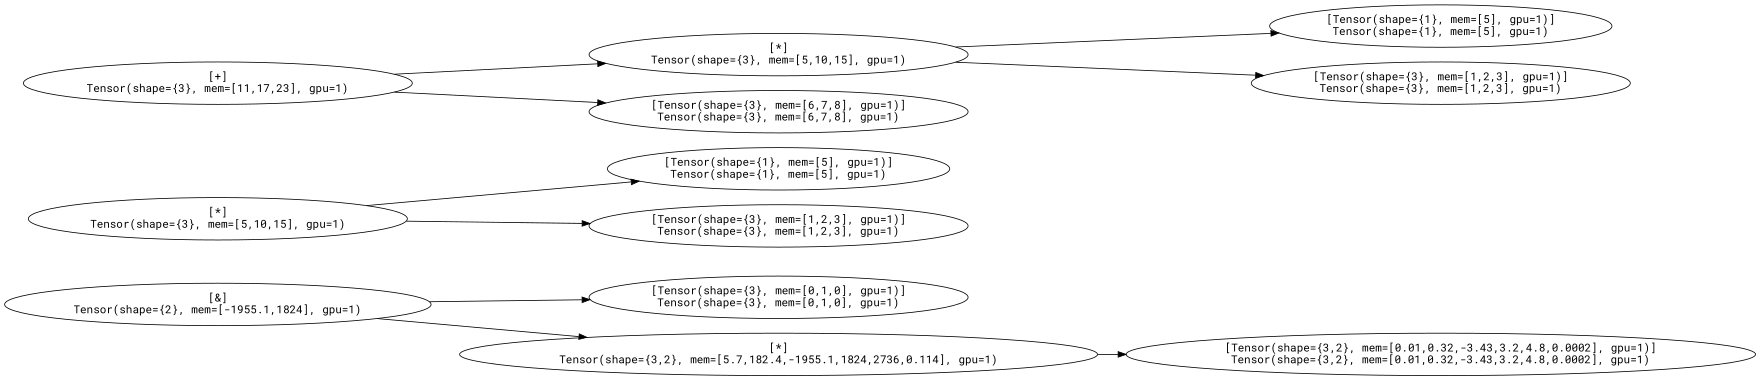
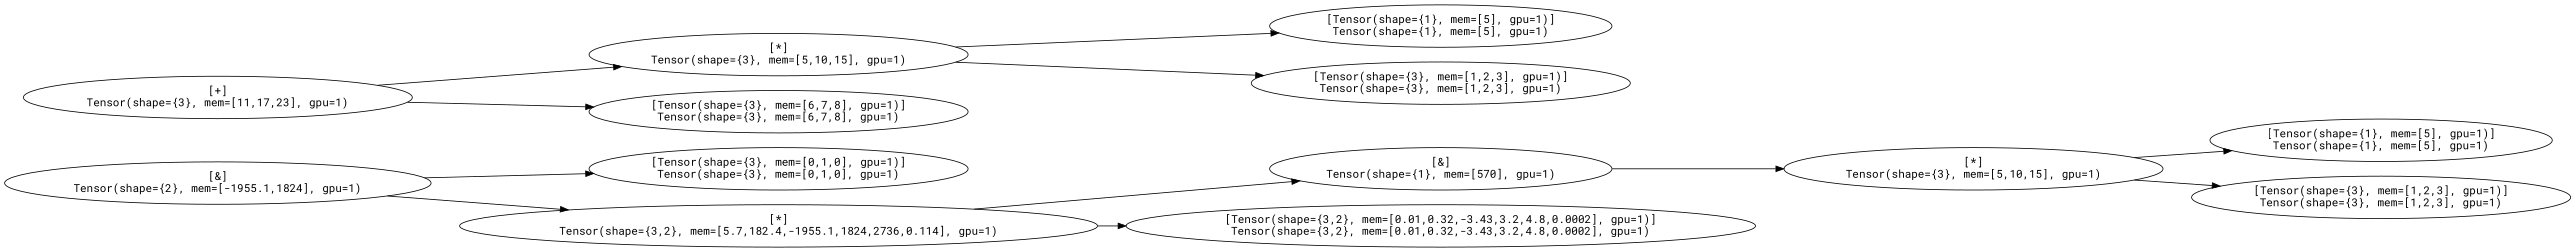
  digraph {
    fontname="Roboto Mono"
    rankdir=LR
    node [fontname="Roboto Mono"]
    edge [fontname="Roboto Mono"]
    n1 [label="[&]\nTensor(shape={2}, mem=[-1955.1,1824], gpu=1)"]
    n2 [label="[Tensor(shape={3}, mem=[0,1,0], gpu=1)]\nTensor(shape={3}, mem=[0,1,0], gpu=1)"]
    n3 [label="[*]\nTensor(shape={3,2}, mem=[5.7,182.4,-1955.1,1824,2736,0.114], gpu=1)"]
+   n4 [label="[&]\nTensor(shape={1}, mem=[570], gpu=1)"]
    n5 [label="[Tensor(shape={3,2}, mem=[0.01,0.32,-3.43,3.2,4.8,0.0002], gpu=1)]\nTensor(shape={3,2}, mem=[0.01,0.32,-3.43,3.2,4.8,0.0002], gpu=1)"]
    n6 [label="[*]\nTensor(shape={3}, mem=[5,10,15], gpu=1)"]
    n7 [label="[Tensor(shape={1}, mem=[5], gpu=1)]\nTensor(shape={1}, mem=[5], gpu=1)"]
    n8 [label="[Tensor(shape={3}, mem=[1,2,3], gpu=1)]\nTensor(shape={3}, mem=[1,2,3], gpu=1)"]
    n9 [label="[+]\nTensor(shape={3}, mem=[11,17,23], gpu=1)"]
    n10 [label="[*]\nTensor(shape={3}, mem=[5,10,15], gpu=1)"]
    n11 [label="[Tensor(shape={3}, mem=[6,7,8], gpu=1)]\nTensor(shape={3}, mem=[6,7,8], gpu=1)"]
    n12 [label="[Tensor(shape={1}, mem=[5], gpu=1)]\nTensor(shape={1}, mem=[5], gpu=1)"]
    n13 [label="[Tensor(shape={3}, mem=[1,2,3], gpu=1)]\nTensor(shape={3}, mem=[1,2,3], gpu=1)"]
    n1 -> n2
    n1 -> n3
+   n3 -> n4
    n3 -> n5
+   n4 -> n6
    n6 -> n7
    n6 -> n8
    n9 -> n10
    n9 -> n11
    n10 -> n12
    n10 -> n13
  }
